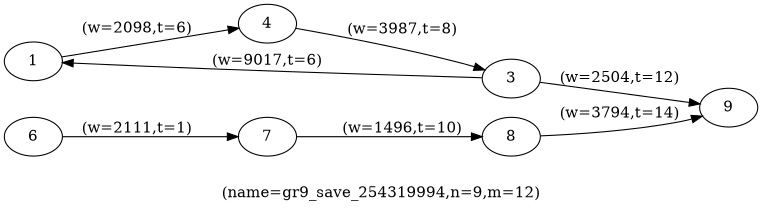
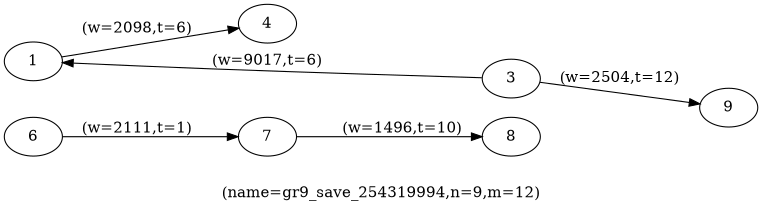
  digraph {
    label="(name=gr9_save_254319994,n=9,m=12)"
    rankdir=LR
    n1 [label=1]
    n2 [label=4]
    n3 [label=3]
    n4 [label=9]
    n5 [label=8]
    n6 [label=6]
    n7 [label=7]
    n1 -> n2 [label="(w=2098,t=6)"]
-   n2 -> n3 [label="(w=3987,t=8)"]
    n3 -> n1 [label="(w=9017,t=6)"]
    n3 -> n4 [label="(w=2504,t=12)"]
-   n5 -> n4 [label="(w=3794,t=14)"]
    n6 -> n7 [label="(w=2111,t=1)"]
    n7 -> n5 [label="(w=1496,t=10)"]
  }
